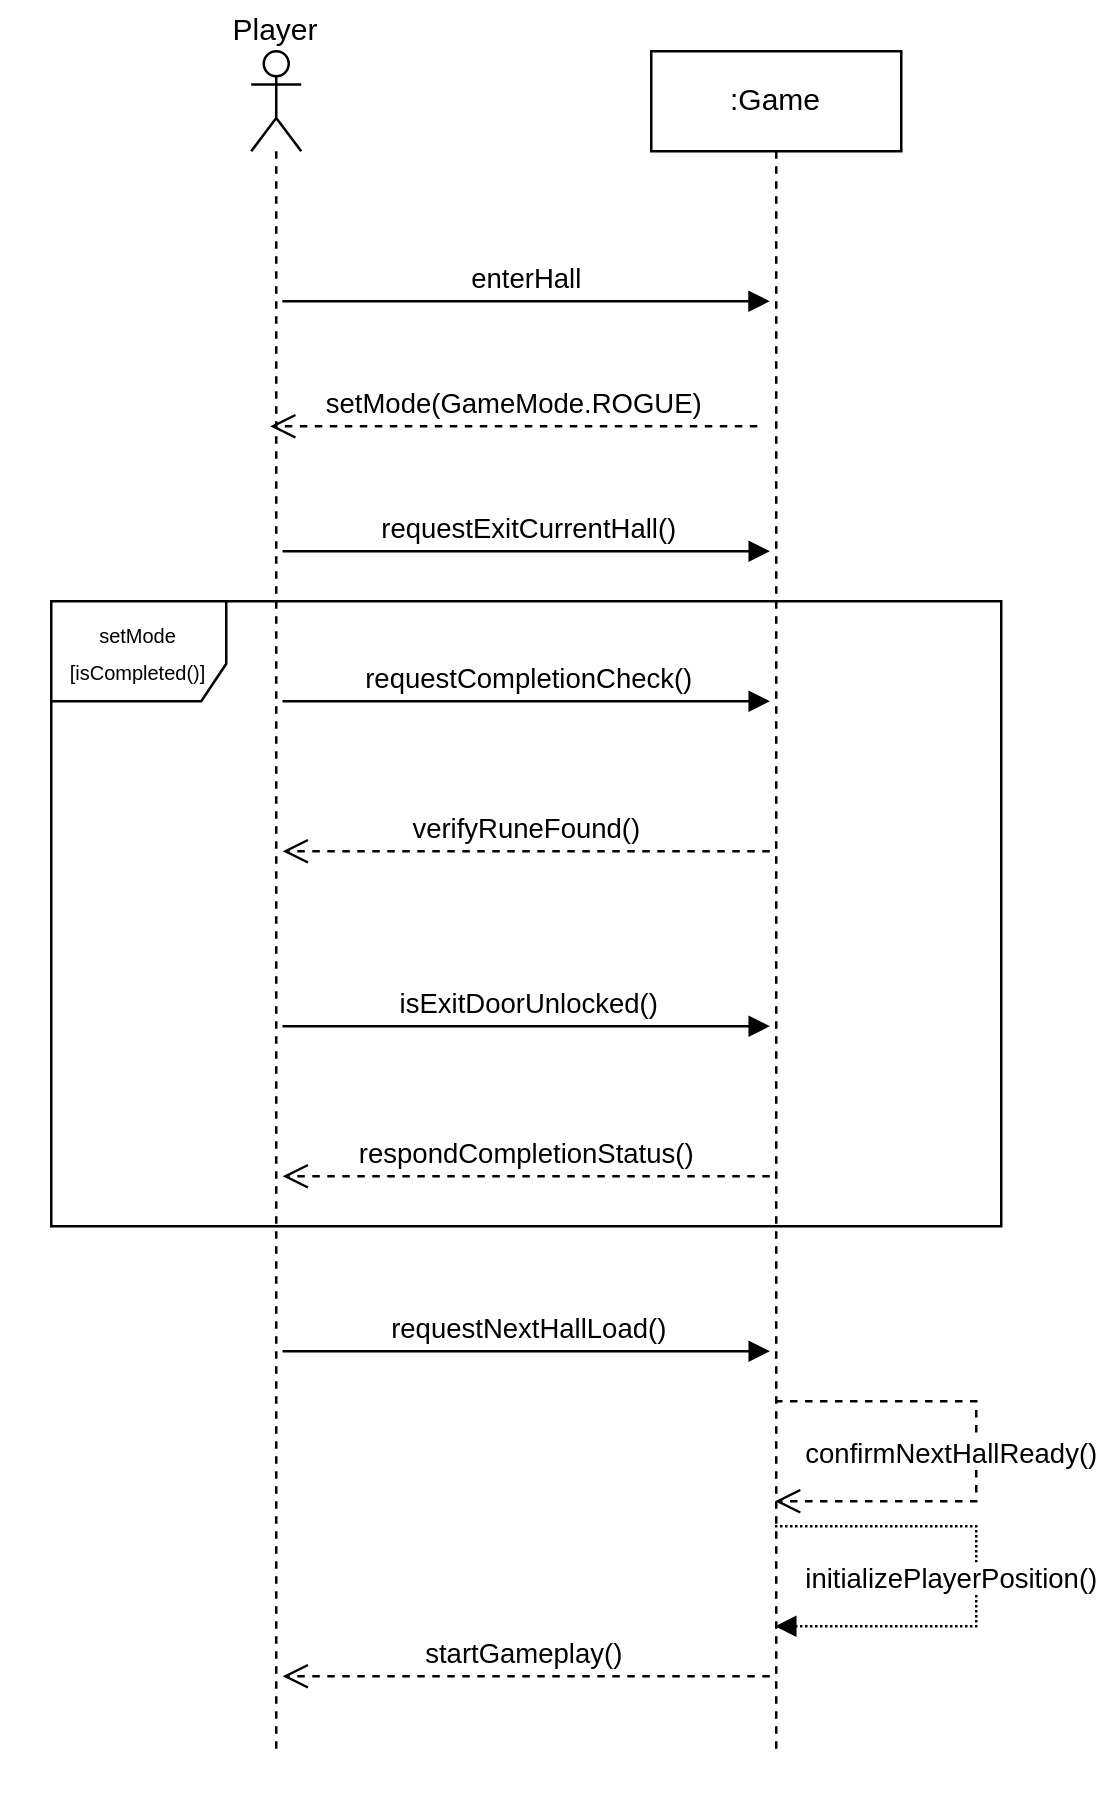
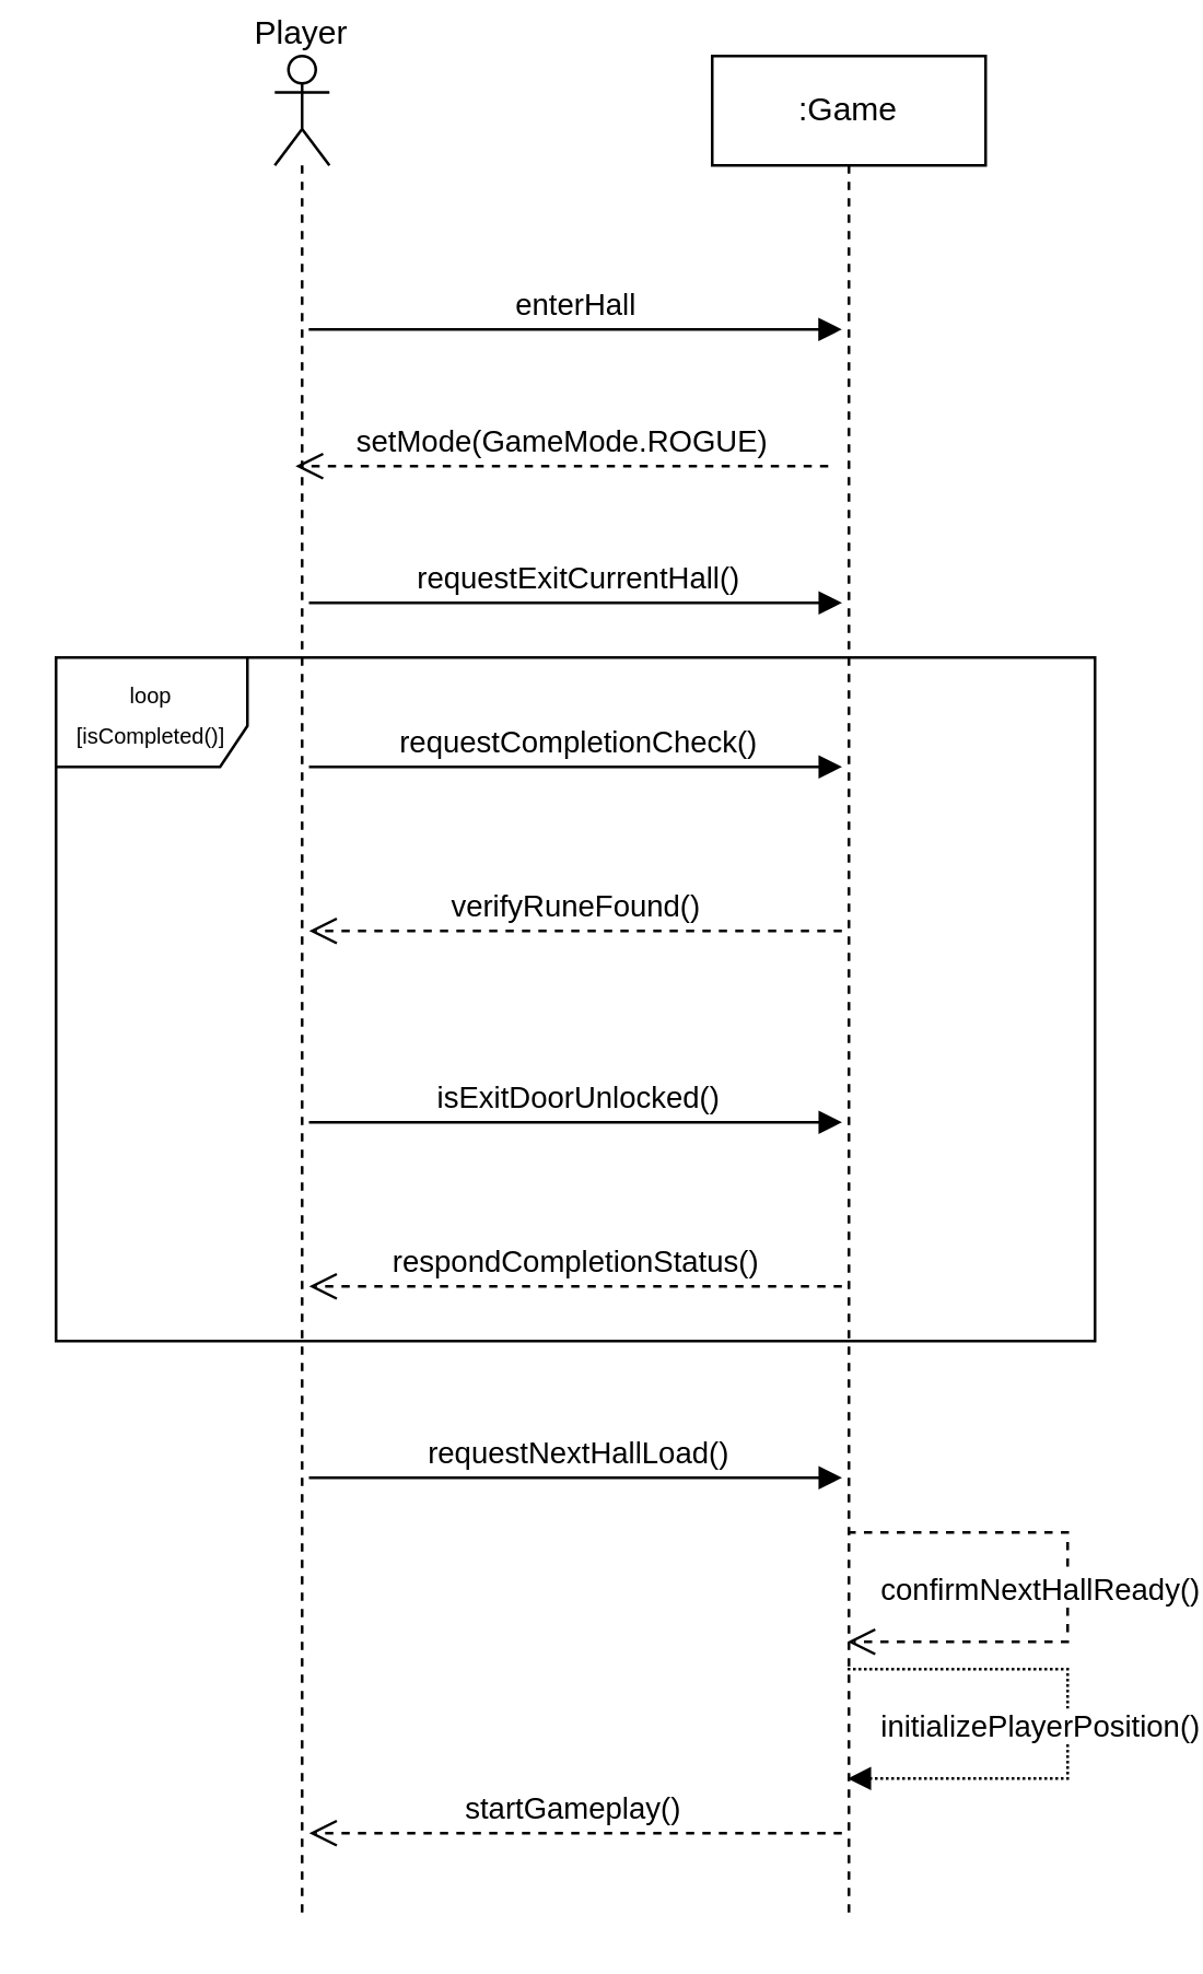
  <mxCell id="0" />
  <mxCell id="1" parent="0" />
  <mxCell id="2" value="Player&lt;div&gt;&lt;br&gt;&lt;/div&gt;&lt;div&gt;&lt;br&gt;&lt;/div&gt;&lt;div&gt;&lt;br&gt;&lt;/div&gt;&lt;div&gt;&lt;br&gt;&lt;/div&gt;" style="shape=umlLifeline;perimeter=lifelinePerimeter;whiteSpace=wrap;html=1;container=1;dropTarget=0;collapsible=0;recursiveResize=0;outlineConnect=0;portConstraint=eastwest;newEdgeStyle={&quot;curved&quot;:0,&quot;rounded&quot;:0};participant=umlActor;" parent="1" vertex="1"><mxGeometry x="100" y="20" width="20" height="680" as="geometry" /></mxCell>
  <mxCell id="3" value=":Game" style="shape=umlLifeline;perimeter=lifelinePerimeter;whiteSpace=wrap;html=1;container=1;dropTarget=0;collapsible=0;recursiveResize=0;outlineConnect=0;portConstraint=eastwest;newEdgeStyle={&quot;curved&quot;:0,&quot;rounded&quot;:0};" parent="1" vertex="1"><mxGeometry x="260" y="20" width="100" height="680" as="geometry" /></mxCell>
  <mxCell id="4" value="&lt;br&gt;&lt;div&gt;enterHall&lt;/div&gt;" style="html=1;verticalAlign=bottom;endArrow=block;curved=0;rounded=0;" parent="1" edge="1"><mxGeometry width="80" relative="1" as="geometry"><mxPoint x="112.42" y="120" as="sourcePoint" /><mxPoint x="307.42" y="120" as="targetPoint" /></mxGeometry></mxCell>
  <mxCell id="5" value="setMode(GameMode.ROGUE)" style="html=1;verticalAlign=bottom;endArrow=open;dashed=1;endSize=8;curved=0;rounded=0;" parent="1" edge="1"><mxGeometry x="-0.002" relative="1" as="geometry"><mxPoint x="302.42" y="170" as="sourcePoint" /><mxPoint x="107.575" y="170" as="targetPoint" /><Array as="points"><mxPoint x="217.42" y="170" /></Array><mxPoint as="offset" /></mxGeometry></mxCell>
  <mxCell id="6" value="requestExitCurrentHall()" style="html=1;verticalAlign=bottom;endArrow=block;curved=0;rounded=0;" parent="1" edge="1"><mxGeometry width="80" relative="1" as="geometry"><mxPoint x="112.5" y="220" as="sourcePoint" /><mxPoint x="307.5" y="220" as="targetPoint" /></mxGeometry></mxCell>
  <mxCell id="7" value="isExitDoorUnlocked()" style="html=1;verticalAlign=bottom;endArrow=block;curved=0;rounded=0;" parent="1" edge="1"><mxGeometry width="80" relative="1" as="geometry"><mxPoint x="112.5" y="410" as="sourcePoint" /><mxPoint x="307.5" y="410" as="targetPoint" /><mxPoint as="offset" /></mxGeometry></mxCell>
  <mxCell id="8" value="respondCompletionStatus()" style="html=1;verticalAlign=bottom;endArrow=open;dashed=1;endSize=8;curved=0;rounded=0;" parent="1" edge="1"><mxGeometry x="-0.002" relative="1" as="geometry"><mxPoint x="307.42" y="470" as="sourcePoint" /><mxPoint x="112.575" y="470" as="targetPoint" /><Array as="points"><mxPoint x="222.42" y="470" /></Array><mxPoint as="offset" /></mxGeometry></mxCell>
  <mxCell id="9" value="requestNextHallLoad()" style="html=1;verticalAlign=bottom;endArrow=block;curved=0;rounded=0;" parent="1" edge="1"><mxGeometry width="80" relative="1" as="geometry"><mxPoint x="112.5" y="540" as="sourcePoint" /><mxPoint x="307.5" y="540" as="targetPoint" /></mxGeometry></mxCell>
  <mxCell id="10" value="confirmNextHallReady()" style="html=1;verticalAlign=bottom;endArrow=open;dashed=1;endSize=8;curved=0;rounded=0;" parent="1" edge="1" target="3" source="3"><mxGeometry x="0.3" y="-10" relative="1" as="geometry"><mxPoint x="307.42" y="590" as="sourcePoint" /><mxPoint x="112.575" y="590" as="targetPoint" /><Array as="points"><mxPoint x="390" y="560" /><mxPoint x="390" y="580" /><mxPoint x="390" y="600" /></Array><mxPoint as="offset" /></mxGeometry></mxCell>
  <mxCell id="11" value="initializePlayerPosition()" style="html=1;verticalAlign=bottom;endArrow=block;curved=0;rounded=0;dashed=1;dashPattern=1 1;" parent="1" edge="1" target="3" source="3"><mxGeometry x="0.299" y="-10" width="80" relative="1" as="geometry"><mxPoint x="300" y="620" as="sourcePoint" /><mxPoint x="495" y="620" as="targetPoint" /><Array as="points"><mxPoint x="390" y="610" /><mxPoint x="390" y="620" /><mxPoint x="390" y="650" /><mxPoint x="360" y="650" /><mxPoint x="340" y="650" /></Array><mxPoint as="offset" /></mxGeometry></mxCell>
  <mxCell id="12" value="startGameplay()" style="html=1;verticalAlign=bottom;endArrow=open;dashed=1;endSize=8;curved=0;rounded=0;" parent="1" edge="1"><mxGeometry x="0.002" relative="1" as="geometry"><mxPoint x="307.42" y="670" as="sourcePoint" /><mxPoint x="112.575" y="670" as="targetPoint" /><Array as="points"><mxPoint x="222.42" y="670" /></Array><mxPoint as="offset" /></mxGeometry></mxCell>
- <mxCell id="13" value="&lt;span style=&quot;font-size: 8px;&quot;&gt;setMode&lt;/span&gt;&lt;div&gt;&lt;span style=&quot;font-size: 8px;&quot;&gt;[isCompleted()]&lt;/span&gt;&lt;/div&gt;" style="shape=umlFrame;whiteSpace=wrap;html=1;pointerEvents=0;width=70;height=40;" vertex="1" parent="1"><mxGeometry x="20" y="240" width="380" height="250" as="geometry" /></mxCell>
+ <mxCell id="13" value="&lt;span style=&quot;font-size: 8px;&quot;&gt;loop&lt;/span&gt;&lt;div&gt;&lt;span style=&quot;font-size: 8px;&quot;&gt;[isCompleted()]&lt;/span&gt;&lt;/div&gt;" style="shape=umlFrame;whiteSpace=wrap;html=1;pointerEvents=0;width=70;height=40;" vertex="1" parent="1"><mxGeometry x="20" y="240" width="380" height="250" as="geometry" /></mxCell>
  <mxCell id="14" value="verifyRuneFound()" style="html=1;verticalAlign=bottom;endArrow=open;dashed=1;endSize=8;curved=0;rounded=0;" edge="1" parent="1"><mxGeometry x="-0.002" relative="1" as="geometry"><mxPoint x="307.42" y="340" as="sourcePoint" /><mxPoint x="112.575" y="340" as="targetPoint" /><Array as="points"><mxPoint x="222.42" y="340" /></Array><mxPoint as="offset" /></mxGeometry></mxCell>
  <mxCell id="15" value="requestCompletionCheck()" style="html=1;verticalAlign=bottom;endArrow=block;curved=0;rounded=0;" edge="1" parent="1"><mxGeometry width="80" relative="1" as="geometry"><mxPoint x="112.5" y="280" as="sourcePoint" /><mxPoint x="307.5" y="280" as="targetPoint" /><Array as="points"><mxPoint x="210" y="280" /></Array><mxPoint as="offset" /></mxGeometry></mxCell>
